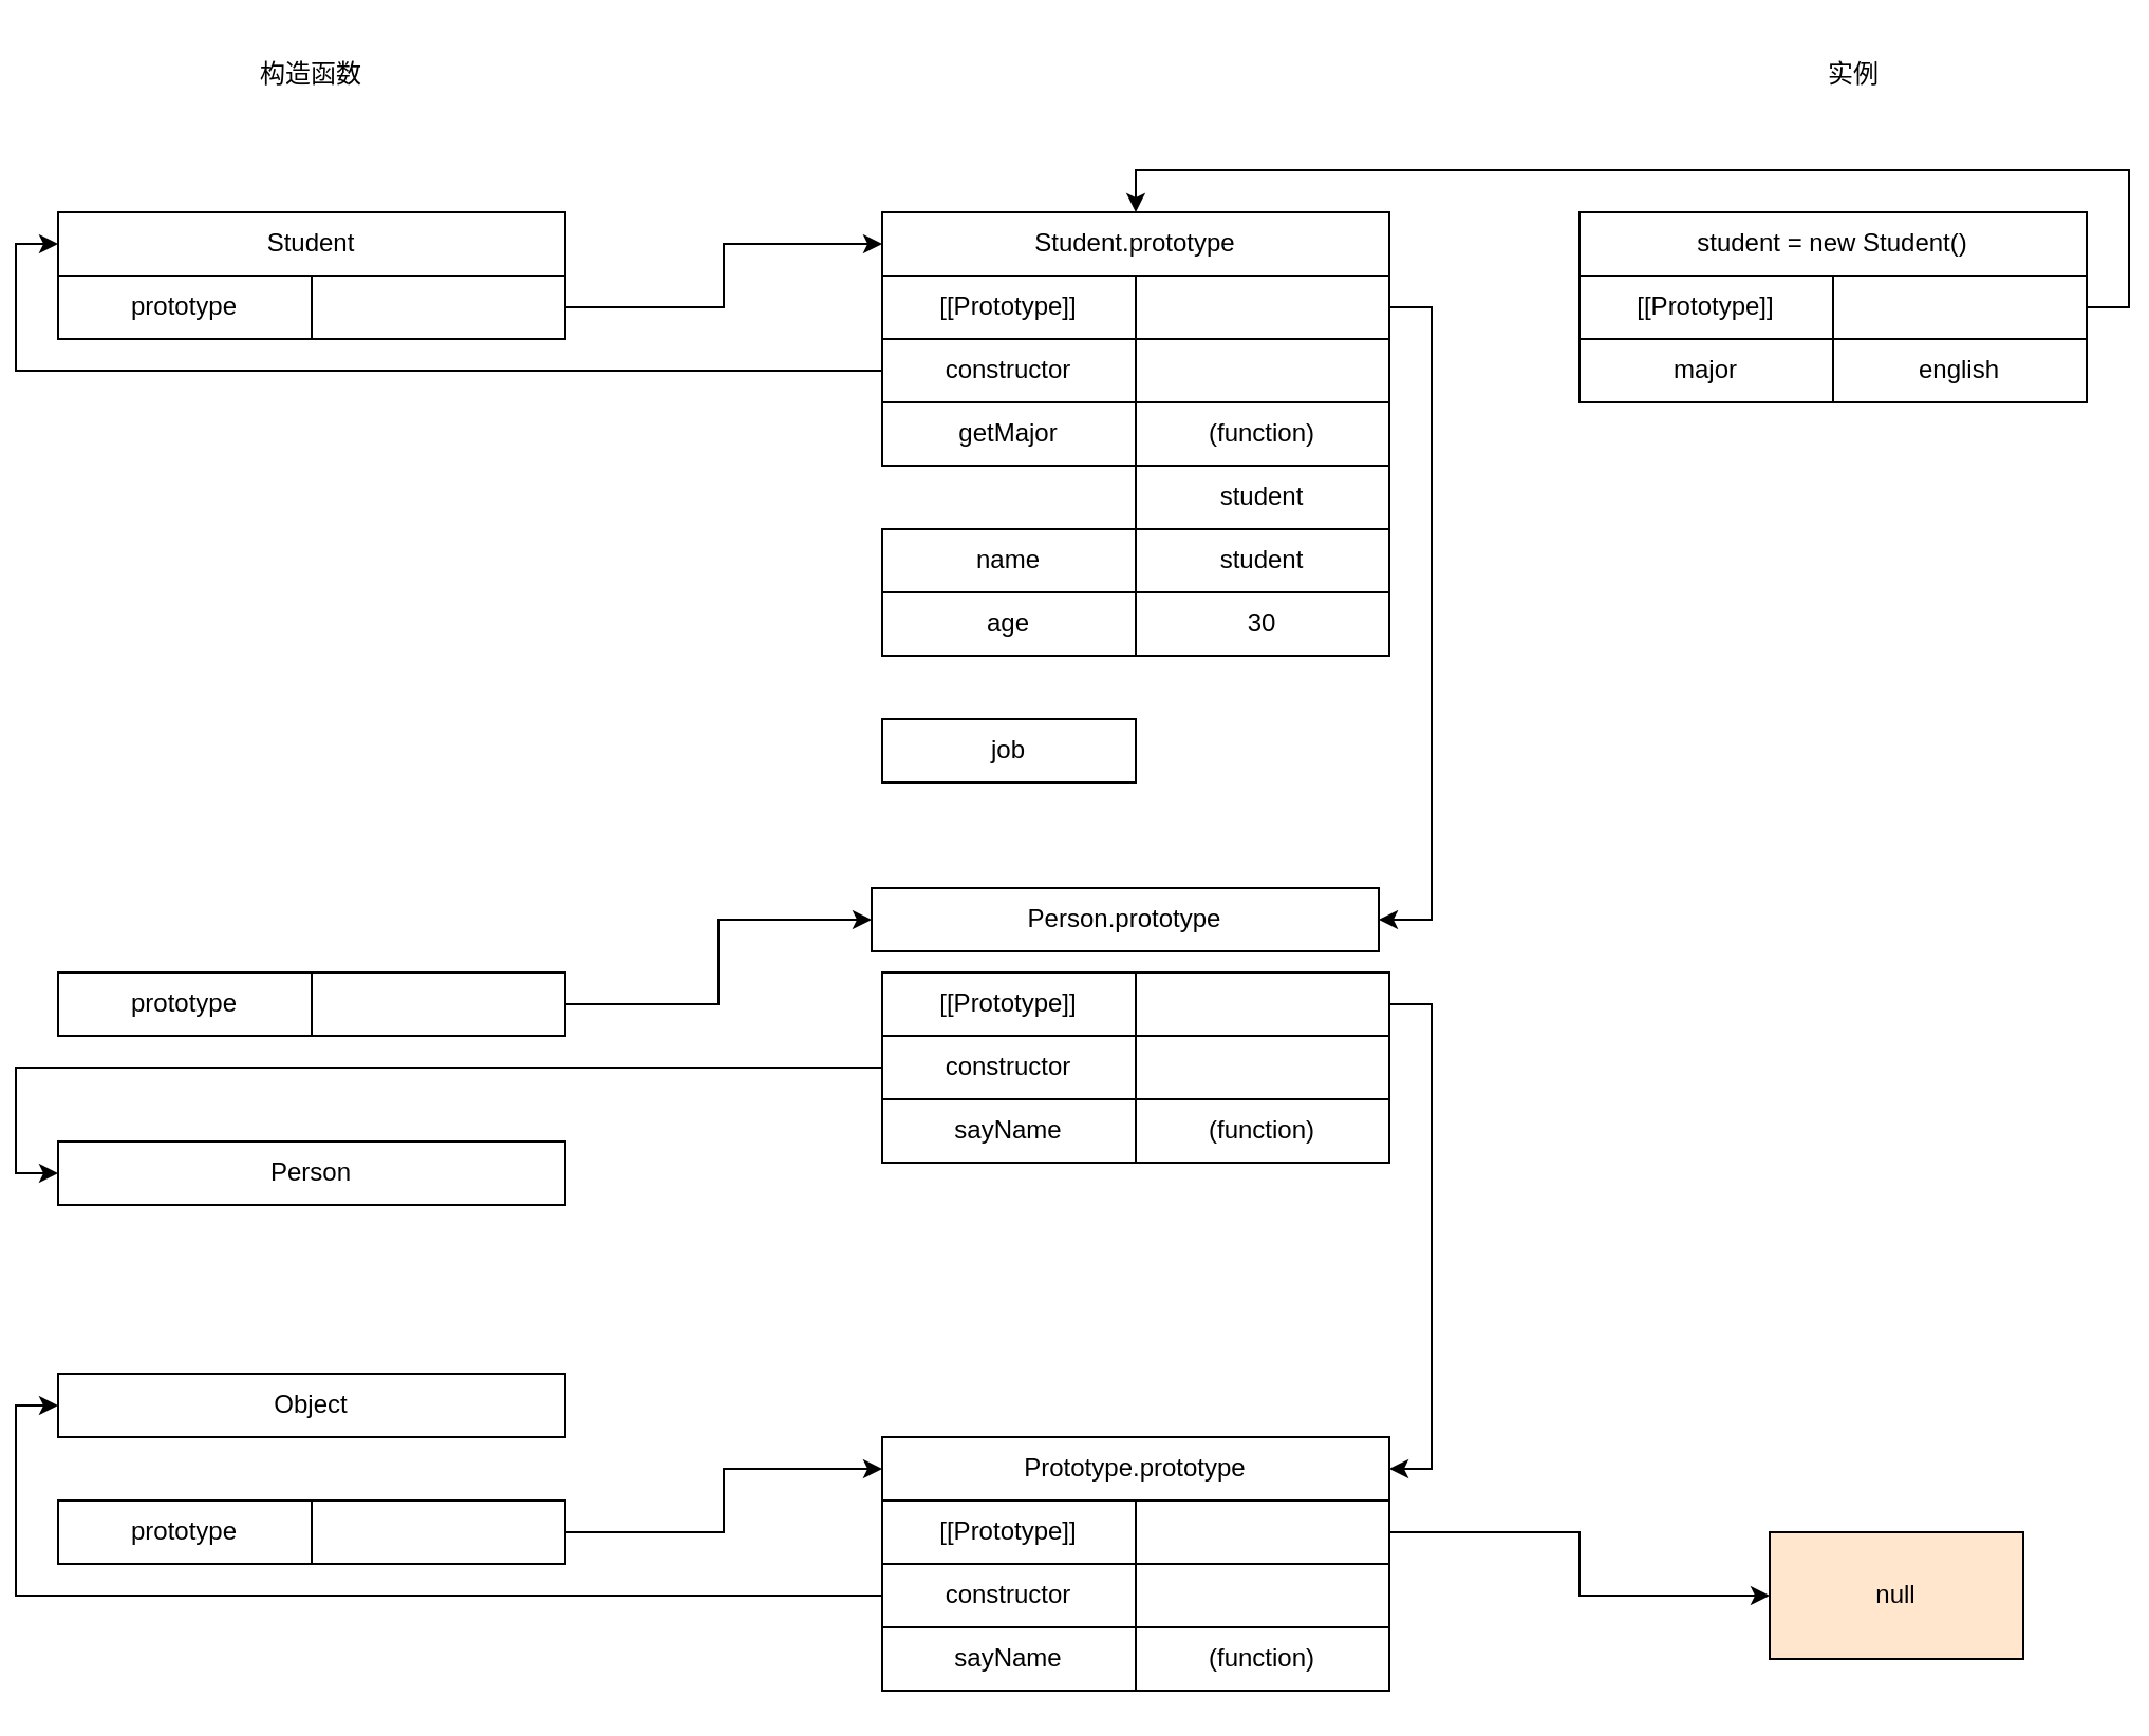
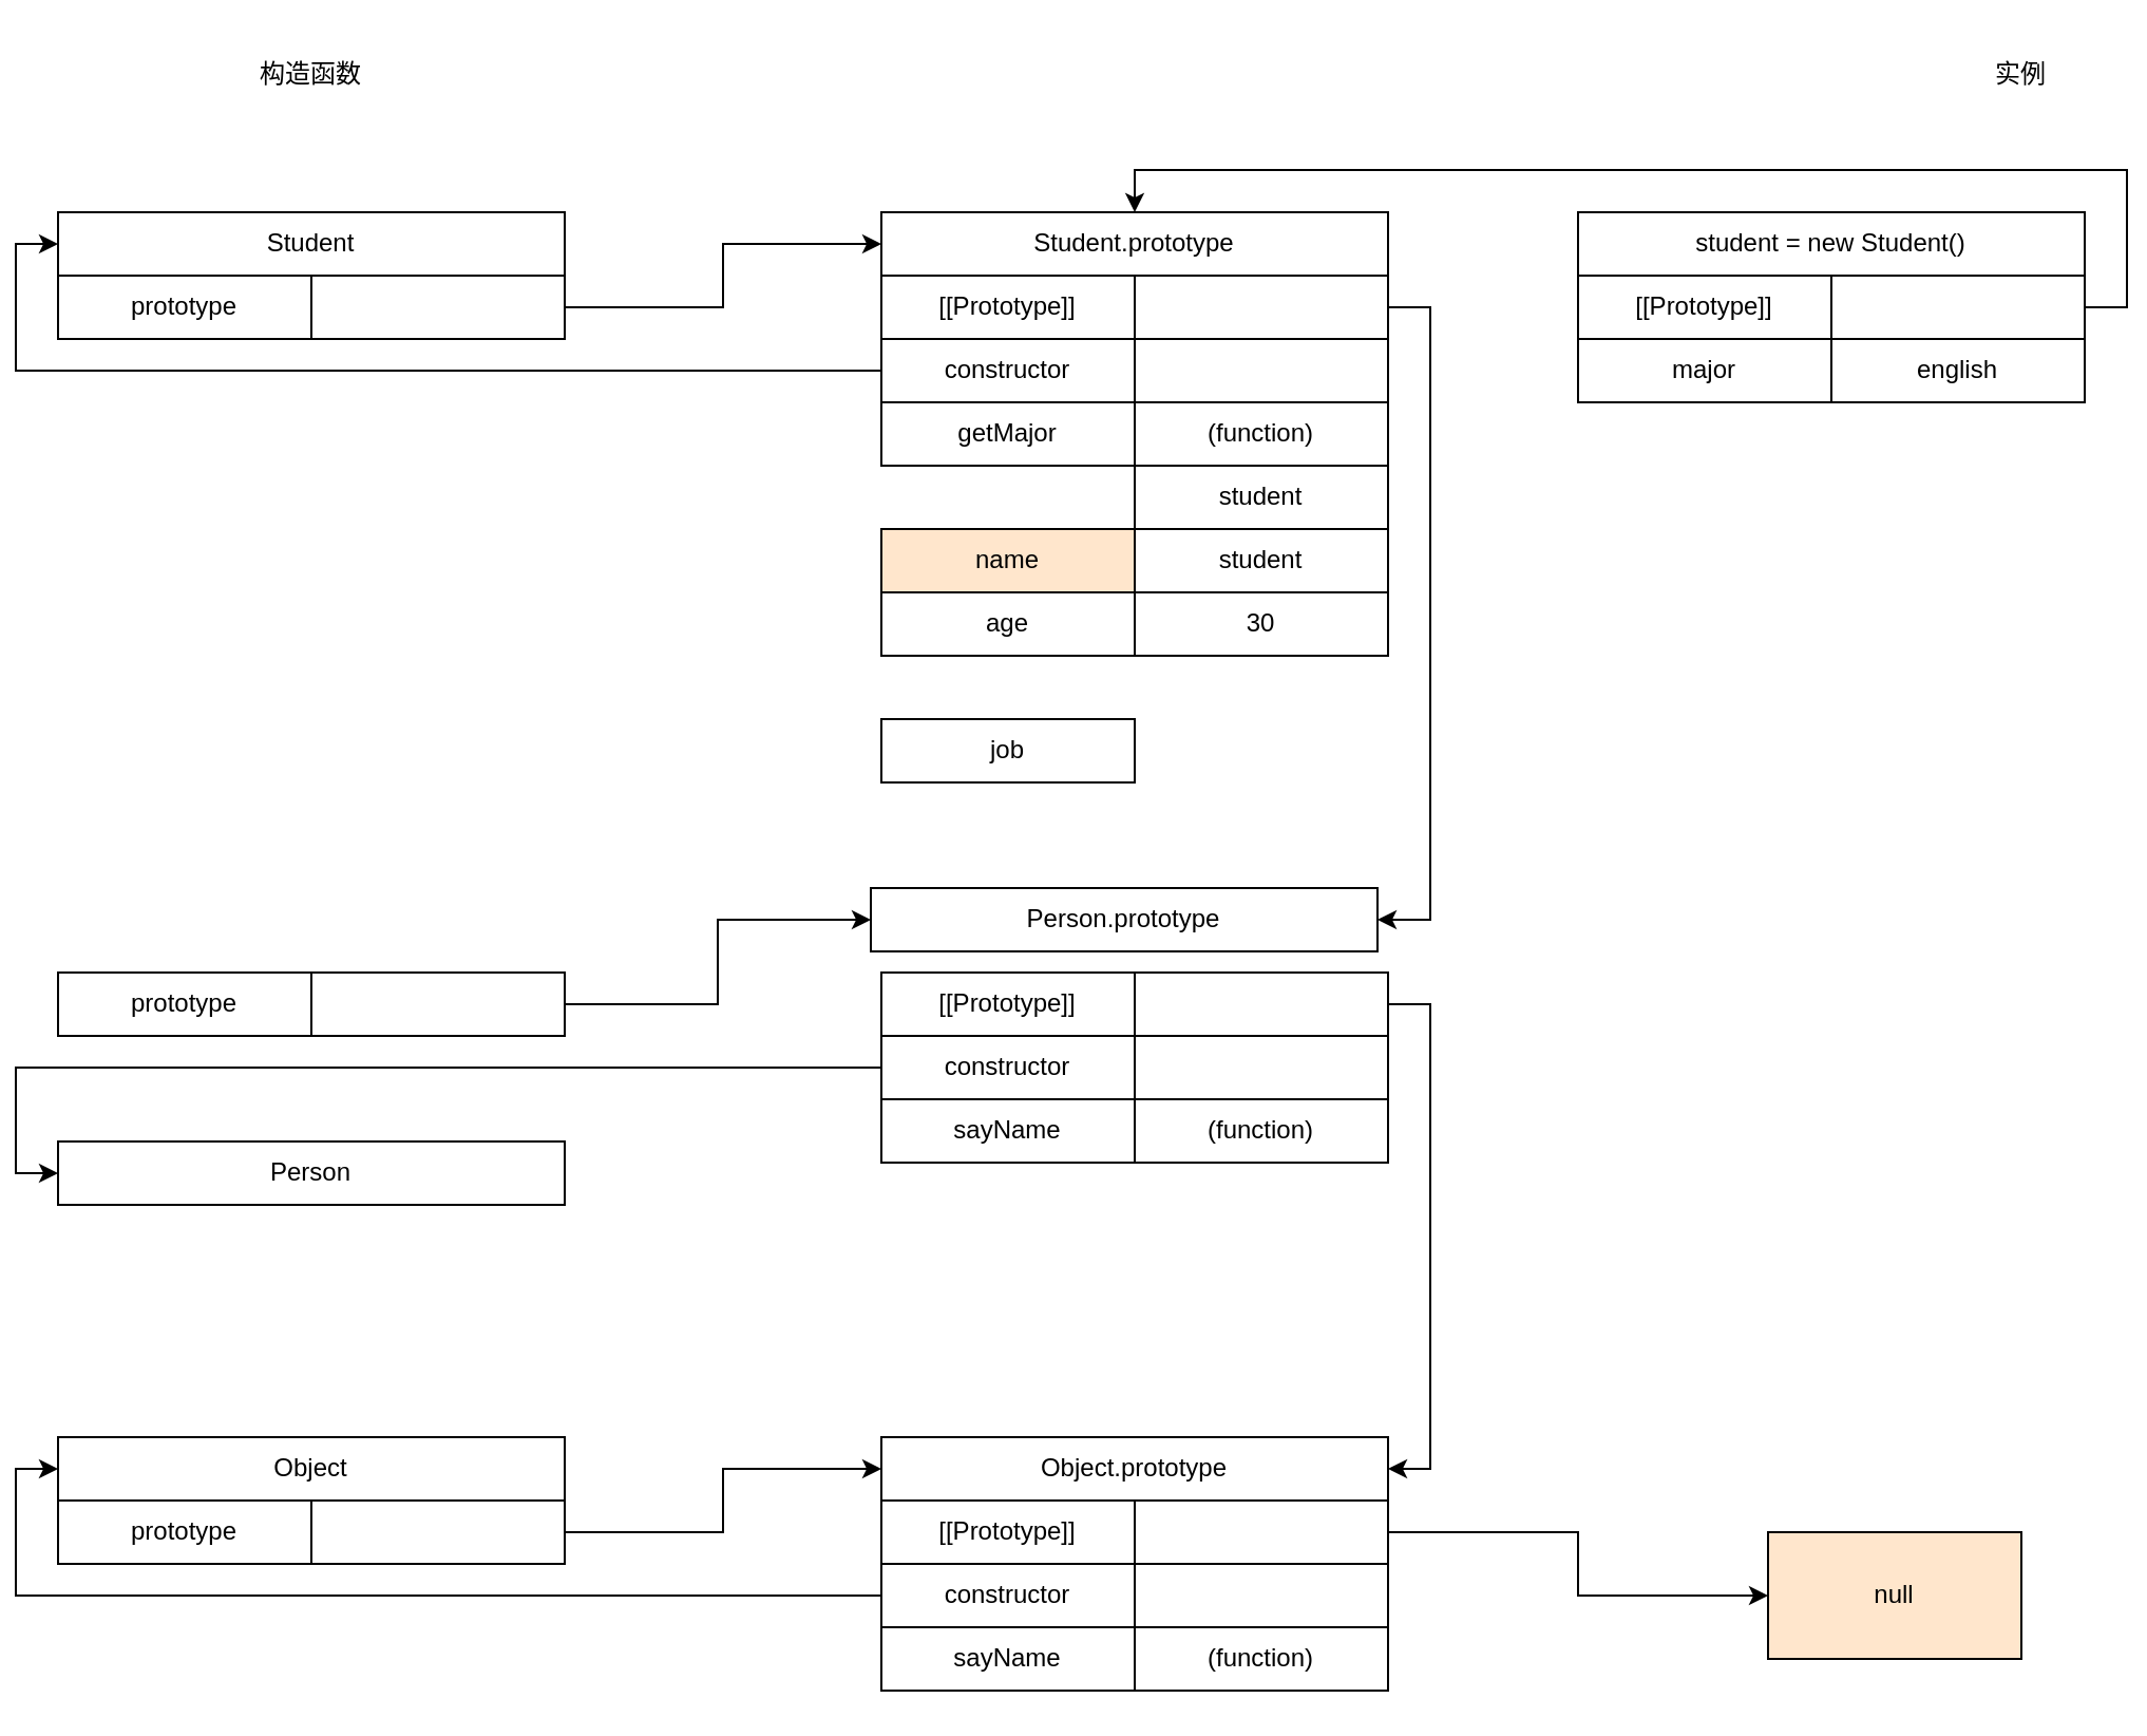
  <mxCell id="0" />
  <mxCell id="1" parent="0" />
  <mxCell id="2" value="student = new Student()" style="rounded=0;whiteSpace=wrap;html=1;" parent="1" vertex="1"><mxGeometry x="740" y="100" width="240" height="30" as="geometry" /></mxCell>
  <mxCell id="3" value="[[Prototype]]" style="rounded=0;whiteSpace=wrap;html=1;" parent="1" vertex="1"><mxGeometry x="740" y="130" width="120" height="30" as="geometry" /></mxCell>
  <mxCell id="4" style="edgeStyle=orthogonalEdgeStyle;rounded=0;orthogonalLoop=1;jettySize=auto;html=1;exitX=1;exitY=0.5;exitDx=0;exitDy=0;entryX=0.5;entryY=0;entryDx=0;entryDy=0;" parent="1" source="5" target="8" edge="1"><mxGeometry relative="1" as="geometry" /></mxCell>
  <mxCell id="5" value="" style="rounded=0;whiteSpace=wrap;html=1;" parent="1" vertex="1"><mxGeometry x="860" y="130" width="120" height="30" as="geometry" /></mxCell>
  <mxCell id="6" value="major" style="rounded=0;whiteSpace=wrap;html=1;" parent="1" vertex="1"><mxGeometry x="740" y="160" width="120" height="30" as="geometry" /></mxCell>
  <mxCell id="7" value="english" style="rounded=0;whiteSpace=wrap;html=1;" parent="1" vertex="1"><mxGeometry x="860" y="160" width="120" height="30" as="geometry" /></mxCell>
  <mxCell id="8" value="Student.prototype" style="rounded=0;whiteSpace=wrap;html=1;" parent="1" vertex="1"><mxGeometry x="410" y="100" width="240" height="30" as="geometry" /></mxCell>
  <mxCell id="9" value="[[Prototype]]" style="rounded=0;whiteSpace=wrap;html=1;" parent="1" vertex="1"><mxGeometry x="410" y="130" width="120" height="30" as="geometry" /></mxCell>
  <mxCell id="10" style="edgeStyle=orthogonalEdgeStyle;rounded=0;orthogonalLoop=1;jettySize=auto;html=1;exitX=1;exitY=0.5;exitDx=0;exitDy=0;entryX=1;entryY=0.5;entryDx=0;entryDy=0;" parent="1" source="11" target="27" edge="1"><mxGeometry relative="1" as="geometry" /></mxCell>
  <mxCell id="11" value="" style="rounded=0;whiteSpace=wrap;html=1;" parent="1" vertex="1"><mxGeometry x="530" y="130" width="120" height="30" as="geometry" /></mxCell>
  <mxCell id="12" style="edgeStyle=orthogonalEdgeStyle;rounded=0;orthogonalLoop=1;jettySize=auto;html=1;exitX=0;exitY=0.5;exitDx=0;exitDy=0;entryX=0;entryY=0.5;entryDx=0;entryDy=0;" parent="1" source="13" target="17" edge="1"><mxGeometry relative="1" as="geometry" /></mxCell>
  <mxCell id="13" value="constructor" style="rounded=0;whiteSpace=wrap;html=1;" parent="1" vertex="1"><mxGeometry x="410" y="160" width="120" height="30" as="geometry" /></mxCell>
  <mxCell id="14" value="" style="rounded=0;whiteSpace=wrap;html=1;" parent="1" vertex="1"><mxGeometry x="530" y="160" width="120" height="30" as="geometry" /></mxCell>
- <mxCell id="15" value="实例" style="text;html=1;strokeColor=none;fillColor=none;align=center;verticalAlign=middle;whiteSpace=wrap;rounded=0;" parent="1" vertex="1"><mxGeometry x="840" y="20" width="60" height="30" as="geometry" /></mxCell>
+ <mxCell id="15" value="实例" style="text;html=1;strokeColor=none;fillColor=none;align=center;verticalAlign=middle;whiteSpace=wrap;rounded=0;" parent="1" vertex="1"><mxGeometry x="920" y="20" width="60" height="30" as="geometry" /></mxCell>
  <mxCell id="16" value="构造函数" style="text;html=1;strokeColor=none;fillColor=none;align=center;verticalAlign=middle;whiteSpace=wrap;rounded=0;" parent="1" vertex="1"><mxGeometry x="110" y="20" width="60" height="30" as="geometry" /></mxCell>
  <mxCell id="17" value="Student" style="rounded=0;whiteSpace=wrap;html=1;" parent="1" vertex="1"><mxGeometry x="20" y="100" width="240" height="30" as="geometry" /></mxCell>
  <mxCell id="18" value="prototype" style="rounded=0;whiteSpace=wrap;html=1;" parent="1" vertex="1"><mxGeometry x="20" y="130" width="120" height="30" as="geometry" /></mxCell>
  <mxCell id="19" style="edgeStyle=orthogonalEdgeStyle;rounded=0;orthogonalLoop=1;jettySize=auto;html=1;exitX=1;exitY=0.5;exitDx=0;exitDy=0;entryX=0;entryY=0.5;entryDx=0;entryDy=0;" parent="1" source="20" target="8" edge="1"><mxGeometry relative="1" as="geometry" /></mxCell>
  <mxCell id="20" value="" style="rounded=0;whiteSpace=wrap;html=1;" parent="1" vertex="1"><mxGeometry x="140" y="130" width="120" height="30" as="geometry" /></mxCell>
  <mxCell id="21" value="getMajor" style="rounded=0;whiteSpace=wrap;html=1;" parent="1" vertex="1"><mxGeometry x="410" y="190" width="120" height="30" as="geometry" /></mxCell>
  <mxCell id="22" value="(function)" style="rounded=0;whiteSpace=wrap;html=1;" parent="1" vertex="1"><mxGeometry x="530" y="190" width="120" height="30" as="geometry" /></mxCell>
  <mxCell id="23" value="job" style="rounded=0;whiteSpace=wrap;html=1;" parent="1" vertex="1"><mxGeometry x="410" y="340" width="120" height="30" as="geometry" /></mxCell>
  <mxCell id="24" value="student" style="rounded=0;whiteSpace=wrap;html=1;" parent="1" vertex="1"><mxGeometry x="530" y="220" width="120" height="30" as="geometry" /></mxCell>
- <mxCell id="25" value="name" style="rounded=0;whiteSpace=wrap;html=1;" parent="1" vertex="1"><mxGeometry x="410" y="250" width="120" height="30" as="geometry" /></mxCell>
+ <mxCell id="25" value="name" style="rounded=0;whiteSpace=wrap;html=1;fillColor=#ffe6cc;" parent="1" vertex="1"><mxGeometry x="410" y="250" width="120" height="30" as="geometry" /></mxCell>
  <mxCell id="26" value="student" style="rounded=0;whiteSpace=wrap;html=1;" parent="1" vertex="1"><mxGeometry x="530" y="250" width="120" height="30" as="geometry" /></mxCell>
  <mxCell id="27" value="Person.prototype" style="rounded=0;whiteSpace=wrap;html=1;" parent="1" vertex="1"><mxGeometry x="405" y="420" width="240" height="30" as="geometry" /></mxCell>
  <mxCell id="28" value="[[Prototype]]" style="rounded=0;whiteSpace=wrap;html=1;" parent="1" vertex="1"><mxGeometry x="410" y="460" width="120" height="30" as="geometry" /></mxCell>
  <mxCell id="29" style="edgeStyle=orthogonalEdgeStyle;rounded=0;orthogonalLoop=1;jettySize=auto;html=1;exitX=1;exitY=0.5;exitDx=0;exitDy=0;entryX=1;entryY=0.5;entryDx=0;entryDy=0;" parent="1" source="30" target="38" edge="1"><mxGeometry relative="1" as="geometry" /></mxCell>
  <mxCell id="30" value="" style="rounded=0;whiteSpace=wrap;html=1;" parent="1" vertex="1"><mxGeometry x="530" y="460" width="120" height="30" as="geometry" /></mxCell>
  <mxCell id="31" style="edgeStyle=orthogonalEdgeStyle;rounded=0;orthogonalLoop=1;jettySize=auto;html=1;exitX=0;exitY=0.5;exitDx=0;exitDy=0;entryX=0;entryY=0.5;entryDx=0;entryDy=0;" parent="1" source="32" target="48" edge="1"><mxGeometry relative="1" as="geometry" /></mxCell>
  <mxCell id="32" value="constructor" style="rounded=0;whiteSpace=wrap;html=1;" parent="1" vertex="1"><mxGeometry x="410" y="490" width="120" height="30" as="geometry" /></mxCell>
  <mxCell id="33" value="" style="rounded=0;whiteSpace=wrap;html=1;" parent="1" vertex="1"><mxGeometry x="530" y="490" width="120" height="30" as="geometry" /></mxCell>
  <mxCell id="34" value="age" style="rounded=0;whiteSpace=wrap;html=1;" parent="1" vertex="1"><mxGeometry x="410" y="280" width="120" height="30" as="geometry" /></mxCell>
  <mxCell id="35" value="30" style="rounded=0;whiteSpace=wrap;html=1;" parent="1" vertex="1"><mxGeometry x="530" y="280" width="120" height="30" as="geometry" /></mxCell>
  <mxCell id="36" value="sayName" style="rounded=0;whiteSpace=wrap;html=1;" parent="1" vertex="1"><mxGeometry x="410" y="520" width="120" height="30" as="geometry" /></mxCell>
  <mxCell id="37" value="(function)" style="rounded=0;whiteSpace=wrap;html=1;" parent="1" vertex="1"><mxGeometry x="530" y="520" width="120" height="30" as="geometry" /></mxCell>
- <mxCell id="38" value="Prototype.prototype" style="rounded=0;whiteSpace=wrap;html=1;" parent="1" vertex="1"><mxGeometry x="410" y="680" width="240" height="30" as="geometry" /></mxCell>
+ <mxCell id="38" value="Object.prototype" style="rounded=0;whiteSpace=wrap;html=1;" parent="1" vertex="1"><mxGeometry x="410" y="680" width="240" height="30" as="geometry" /></mxCell>
  <mxCell id="39" value="[[Prototype]]" style="rounded=0;whiteSpace=wrap;html=1;" parent="1" vertex="1"><mxGeometry x="410" y="710" width="120" height="30" as="geometry" /></mxCell>
  <mxCell id="40" style="edgeStyle=orthogonalEdgeStyle;rounded=0;orthogonalLoop=1;jettySize=auto;html=1;exitX=1;exitY=0.5;exitDx=0;exitDy=0;entryX=0;entryY=0.5;entryDx=0;entryDy=0;" parent="1" source="41" target="47" edge="1"><mxGeometry relative="1" as="geometry" /></mxCell>
  <mxCell id="41" value="" style="rounded=0;whiteSpace=wrap;html=1;" parent="1" vertex="1"><mxGeometry x="530" y="710" width="120" height="30" as="geometry" /></mxCell>
  <mxCell id="42" style="edgeStyle=orthogonalEdgeStyle;rounded=0;orthogonalLoop=1;jettySize=auto;html=1;exitX=0;exitY=0.5;exitDx=0;exitDy=0;entryX=0;entryY=0.5;entryDx=0;entryDy=0;" parent="1" source="43" target="52" edge="1"><mxGeometry relative="1" as="geometry" /></mxCell>
  <mxCell id="43" value="constructor" style="rounded=0;whiteSpace=wrap;html=1;" parent="1" vertex="1"><mxGeometry x="410" y="740" width="120" height="30" as="geometry" /></mxCell>
  <mxCell id="44" value="" style="rounded=0;whiteSpace=wrap;html=1;" parent="1" vertex="1"><mxGeometry x="530" y="740" width="120" height="30" as="geometry" /></mxCell>
  <mxCell id="45" value="sayName" style="rounded=0;whiteSpace=wrap;html=1;" parent="1" vertex="1"><mxGeometry x="410" y="770" width="120" height="30" as="geometry" /></mxCell>
  <mxCell id="46" value="(function)" style="rounded=0;whiteSpace=wrap;html=1;" parent="1" vertex="1"><mxGeometry x="530" y="770" width="120" height="30" as="geometry" /></mxCell>
  <mxCell id="47" value="null" style="rounded=0;whiteSpace=wrap;html=1;fillColor=#ffe6cc;" parent="1" vertex="1"><mxGeometry x="830" y="725" width="120" height="60" as="geometry" /></mxCell>
  <mxCell id="48" value="Person" style="rounded=0;whiteSpace=wrap;html=1;" parent="1" vertex="1"><mxGeometry x="20" y="540" width="240" height="30" as="geometry" /></mxCell>
  <mxCell id="49" value="prototype" style="rounded=0;whiteSpace=wrap;html=1;" parent="1" vertex="1"><mxGeometry x="20" y="460" width="120" height="30" as="geometry" /></mxCell>
  <mxCell id="50" style="edgeStyle=orthogonalEdgeStyle;rounded=0;orthogonalLoop=1;jettySize=auto;html=1;exitX=1;exitY=0.5;exitDx=0;exitDy=0;entryX=0;entryY=0.5;entryDx=0;entryDy=0;" parent="1" source="51" target="27" edge="1"><mxGeometry relative="1" as="geometry" /></mxCell>
  <mxCell id="51" value="" style="rounded=0;whiteSpace=wrap;html=1;" parent="1" vertex="1"><mxGeometry x="140" y="460" width="120" height="30" as="geometry" /></mxCell>
- <mxCell id="52" value="Object" style="rounded=0;whiteSpace=wrap;html=1;" parent="1" vertex="1"><mxGeometry x="20" y="650" width="240" height="30" as="geometry" /></mxCell>
+ <mxCell id="52" value="Object" style="rounded=0;whiteSpace=wrap;html=1;" parent="1" vertex="1"><mxGeometry x="20" y="680" width="240" height="30" as="geometry" /></mxCell>
  <mxCell id="53" value="prototype" style="rounded=0;whiteSpace=wrap;html=1;" parent="1" vertex="1"><mxGeometry x="20" y="710" width="120" height="30" as="geometry" /></mxCell>
  <mxCell id="54" style="edgeStyle=orthogonalEdgeStyle;rounded=0;orthogonalLoop=1;jettySize=auto;html=1;exitX=1;exitY=0.5;exitDx=0;exitDy=0;entryX=0;entryY=0.5;entryDx=0;entryDy=0;" parent="1" source="55" target="38" edge="1"><mxGeometry relative="1" as="geometry" /></mxCell>
  <mxCell id="55" value="" style="rounded=0;whiteSpace=wrap;html=1;" parent="1" vertex="1"><mxGeometry x="140" y="710" width="120" height="30" as="geometry" /></mxCell>
